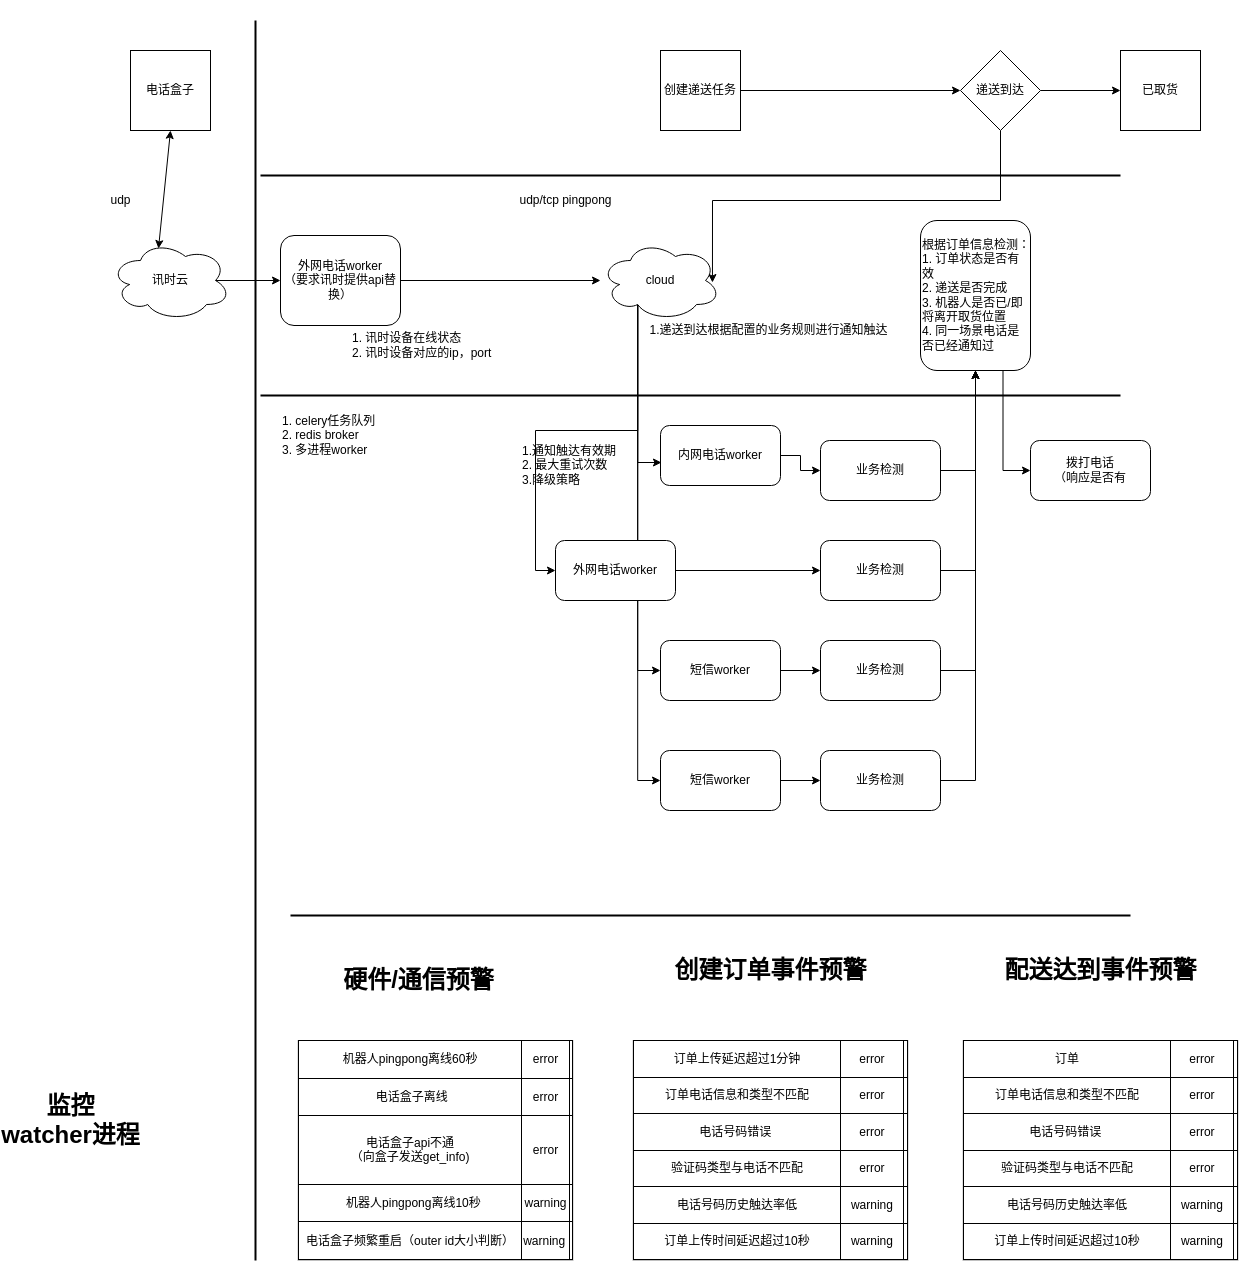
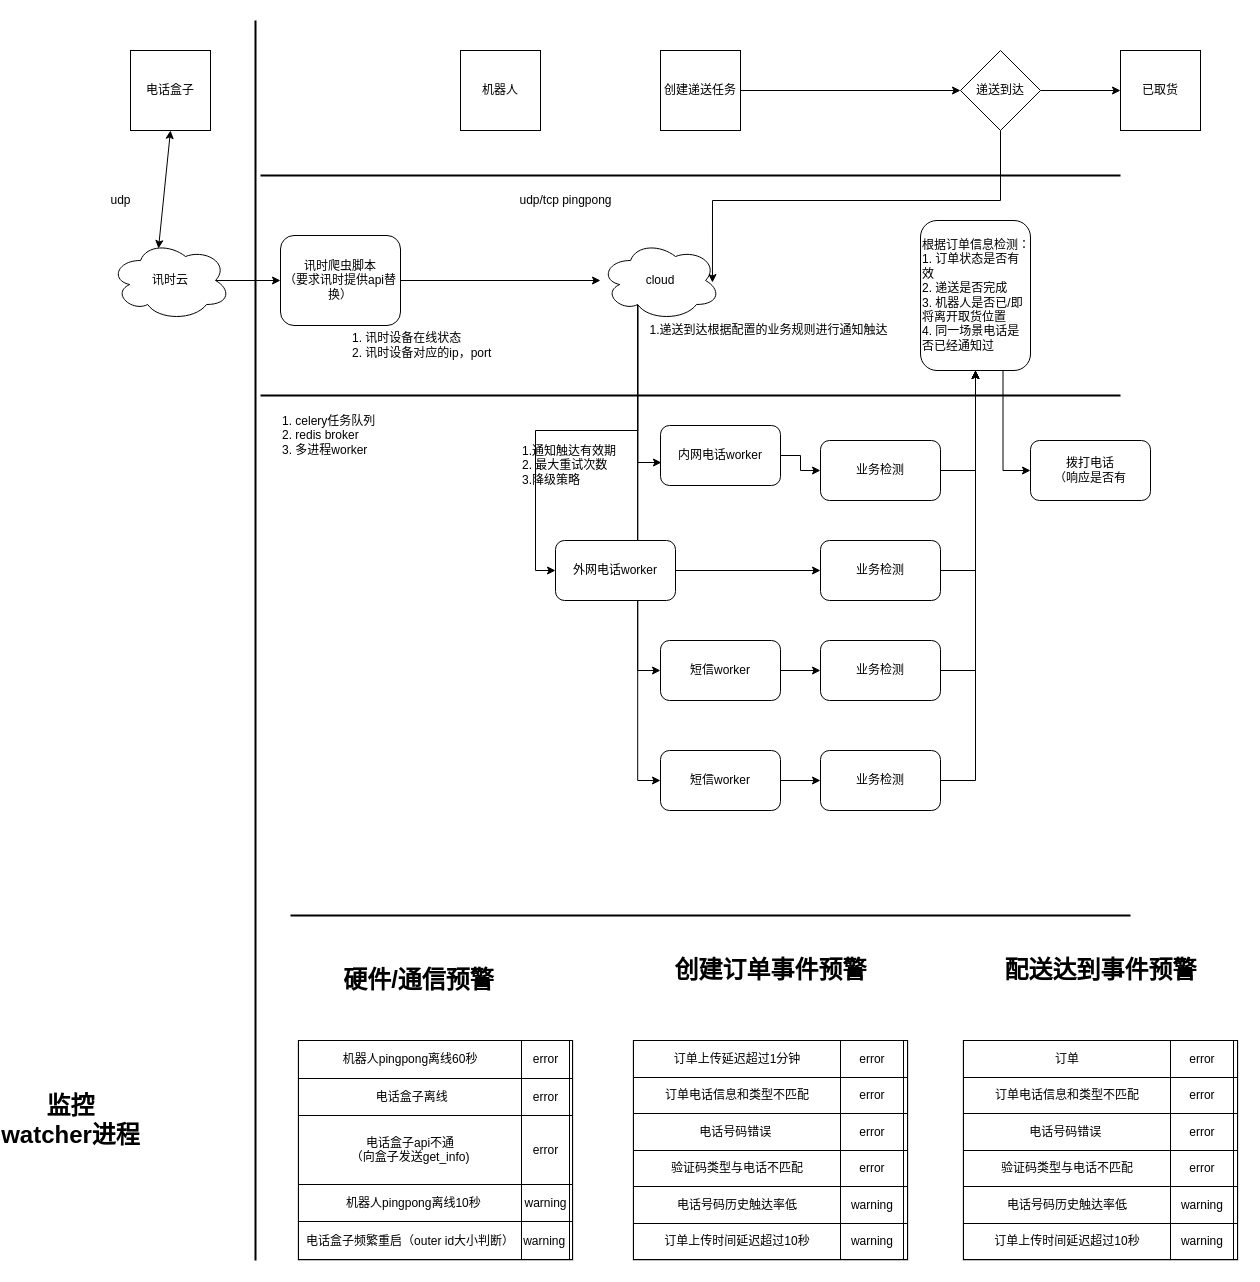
  <mxCell id="0" />
  <mxCell id="1" parent="0" />
  <mxCell id="2" value="监控&lt;br&gt;watcher进程&lt;br&gt;" style="text;strokeColor=none;fillColor=none;html=1;fontSize=24;fontStyle=1;verticalAlign=middle;align=center;" vertex="1" parent="1"><mxGeometry x="20" y="1100" width="100" height="40" as="geometry" /></mxCell>
+ <mxCell id="3" value="机器人" style="whiteSpace=wrap;html=1;aspect=fixed;" vertex="1" parent="1"><mxGeometry x="460" y="50" width="80" height="80" as="geometry" /></mxCell>
  <mxCell id="4" value="" style="edgeStyle=orthogonalEdgeStyle;rounded=0;orthogonalLoop=1;jettySize=auto;html=1;" edge="1" parent="1" source="5" target="8"><mxGeometry relative="1" as="geometry" /></mxCell>
  <mxCell id="5" value="创建递送任务" style="whiteSpace=wrap;html=1;aspect=fixed;" vertex="1" parent="1"><mxGeometry x="660" y="50" width="80" height="80" as="geometry" /></mxCell>
  <mxCell id="6" style="edgeStyle=orthogonalEdgeStyle;rounded=0;orthogonalLoop=1;jettySize=auto;html=1;exitX=0.5;exitY=1;exitDx=0;exitDy=0;entryX=0.933;entryY=0.525;entryDx=0;entryDy=0;entryPerimeter=0;" edge="1" parent="1" source="8" target="16"><mxGeometry relative="1" as="geometry"><Array as="points"><mxPoint x="1000" y="200" /><mxPoint x="712" y="200" /></Array></mxGeometry></mxCell>
  <mxCell id="7" value="" style="edgeStyle=orthogonalEdgeStyle;rounded=0;orthogonalLoop=1;jettySize=auto;html=1;" edge="1" parent="1" source="8" target="9"><mxGeometry relative="1" as="geometry" /></mxCell>
  <mxCell id="8" value="递送到达" style="rhombus;whiteSpace=wrap;html=1;aspect=fixed;" vertex="1" parent="1"><mxGeometry x="960" y="50" width="80" height="80" as="geometry" /></mxCell>
  <mxCell id="9" value="已取货" style="whiteSpace=wrap;html=1;aspect=fixed;" vertex="1" parent="1"><mxGeometry x="1120" y="50" width="80" height="80" as="geometry" /></mxCell>
  <mxCell id="10" value="电话盒子" style="whiteSpace=wrap;html=1;aspect=fixed;" vertex="1" parent="1"><mxGeometry x="130" y="50" width="80" height="80" as="geometry" /></mxCell>
  <mxCell id="11" value="" style="line;strokeWidth=2;html=1;" vertex="1" parent="1"><mxGeometry y="170" width="860" height="10" as="geometry" x="260" /></mxCell>
  <mxCell id="12" style="edgeStyle=orthogonalEdgeStyle;rounded=0;orthogonalLoop=1;jettySize=auto;html=1;exitX=0.31;exitY=0.8;exitDx=0;exitDy=0;exitPerimeter=0;entryX=0.008;entryY=0.617;entryDx=0;entryDy=0;entryPerimeter=0;" edge="1" parent="1" source="16" target="36"><mxGeometry relative="1" as="geometry" /></mxCell>
  <mxCell id="13" style="edgeStyle=orthogonalEdgeStyle;rounded=0;orthogonalLoop=1;jettySize=auto;html=1;exitX=0.31;exitY=0.8;exitDx=0;exitDy=0;exitPerimeter=0;entryX=0;entryY=0.5;entryDx=0;entryDy=0;" edge="1" parent="1" source="16" target="38"><mxGeometry relative="1" as="geometry" /></mxCell>
  <mxCell id="14" style="edgeStyle=orthogonalEdgeStyle;rounded=0;orthogonalLoop=1;jettySize=auto;html=1;exitX=0.31;exitY=0.8;exitDx=0;exitDy=0;exitPerimeter=0;entryX=0;entryY=0.5;entryDx=0;entryDy=0;" edge="1" parent="1" source="16" target="40"><mxGeometry relative="1" as="geometry" /></mxCell>
  <mxCell id="15" style="edgeStyle=orthogonalEdgeStyle;rounded=0;orthogonalLoop=1;jettySize=auto;html=1;exitX=0.31;exitY=0.8;exitDx=0;exitDy=0;exitPerimeter=0;entryX=0;entryY=0.5;entryDx=0;entryDy=0;" edge="1" parent="1" source="16" target="45"><mxGeometry relative="1" as="geometry" /></mxCell>
  <mxCell id="16" value="cloud" style="ellipse;shape=cloud;whiteSpace=wrap;html=1;" vertex="1" parent="1"><mxGeometry x="600" y="240" width="120" height="80" as="geometry" /></mxCell>
  <mxCell id="17" value="udp/tcp pingpong" style="text;html=1;align=center;verticalAlign=middle;resizable=0;points=[];autosize=1;" vertex="1" parent="1"><mxGeometry x="510" y="190" width="110" height="20" as="geometry" /></mxCell>
  <mxCell id="18" value="" style="line;strokeWidth=2;html=1;" vertex="1" parent="1"><mxGeometry y="390" width="860" height="10" as="geometry" x="260" /></mxCell>
  <mxCell id="19" value="&lt;table border=&quot;1&quot; width=&quot;100%&quot; style=&quot;width: 100% ; height: 100% ; border-collapse: collapse ; border: 1px solid rgb(0 , 0 , 0)&quot;&gt;&lt;tbody&gt;&lt;tr&gt;&lt;td style=&quot;text-align: center ; border-collapse: collapse&quot;&gt;机器人pingpong离线60秒&lt;/td&gt;&lt;td style=&quot;text-align: center&quot;&gt;error&lt;/td&gt;&lt;td style=&quot;text-align: center&quot;&gt;&lt;br&gt;&lt;/td&gt;&lt;/tr&gt;&lt;tr&gt;&lt;td style=&quot;text-align: center&quot;&gt;&amp;nbsp;电话盒子离线&lt;/td&gt;&lt;td style=&quot;text-align: center&quot;&gt;error&lt;/td&gt;&lt;td style=&quot;text-align: center&quot;&gt;&lt;br&gt;&lt;/td&gt;&lt;/tr&gt;&lt;tr&gt;&lt;td&gt;&lt;div style=&quot;text-align: center&quot;&gt;电话盒子api不通&lt;/div&gt;&lt;div style=&quot;text-align: center&quot;&gt;（向盒子发送get_info)&lt;/div&gt;&lt;/td&gt;&lt;td style=&quot;text-align: center&quot;&gt;error&lt;/td&gt;&lt;td style=&quot;text-align: center&quot;&gt;&lt;br&gt;&lt;/td&gt;&lt;/tr&gt;&lt;tr&gt;&lt;td style=&quot;text-align: center&quot;&gt;&amp;nbsp;&amp;nbsp;机器人pingpong离线10秒&lt;/td&gt;&lt;td style=&quot;text-align: center&quot;&gt;warning&lt;br&gt;&lt;/td&gt;&lt;td style=&quot;text-align: center&quot;&gt;&lt;br&gt;&lt;/td&gt;&lt;/tr&gt;&lt;tr&gt;&lt;td style=&quot;text-align: center&quot;&gt;电话盒子频繁重启（outer id大小判断）&lt;br&gt;&lt;/td&gt;&lt;td&gt;warning&lt;br&gt;&lt;/td&gt;&lt;td&gt;&lt;br&gt;&lt;/td&gt;&lt;/tr&gt;&lt;/tbody&gt;&lt;/table&gt;" style="text;html=1;strokeColor=#c0c0c0;fillColor=none;overflow=fill;rounded=0;shadow=0;comic=0;glass=0;" vertex="1" parent="1"><mxGeometry x="297.5" y="1040" width="275" height="220" as="geometry" /></mxCell>
  <mxCell id="20" style="edgeStyle=orthogonalEdgeStyle;rounded=0;orthogonalLoop=1;jettySize=auto;html=1;exitX=0.875;exitY=0.5;exitDx=0;exitDy=0;exitPerimeter=0;" edge="1" parent="1" source="21" target="26"><mxGeometry relative="1" as="geometry" /></mxCell>
  <mxCell id="21" value="讯时云" style="ellipse;shape=cloud;whiteSpace=wrap;html=1;rounded=0;shadow=0;glass=0;comic=0;" vertex="1" parent="1"><mxGeometry x="110" y="240" width="120" height="80" as="geometry" /></mxCell>
  <mxCell id="22" value="" style="endArrow=classic;startArrow=classic;html=1;entryX=0.5;entryY=1;entryDx=0;entryDy=0;exitX=0.4;exitY=0.1;exitDx=0;exitDy=0;exitPerimeter=0;" edge="1" parent="1" source="21" target="10"><mxGeometry width="50" height="50" relative="1" as="geometry"><mxPoint x="150" y="220" as="sourcePoint" /><mxPoint x="200" y="170" as="targetPoint" /></mxGeometry></mxCell>
  <mxCell id="23" value="udp" style="text;html=1;align=center;verticalAlign=middle;resizable=0;points=[];autosize=1;" vertex="1" parent="1"><mxGeometry x="100" y="190" width="40" height="20" as="geometry" /></mxCell>
  <mxCell id="24" value="" style="line;strokeWidth=2;html=1;rounded=0;shadow=0;glass=0;comic=0;" vertex="1" parent="1"><mxGeometry x="290" y="910" width="840" height="10" as="geometry" /></mxCell>
  <mxCell id="25" style="edgeStyle=orthogonalEdgeStyle;rounded=0;orthogonalLoop=1;jettySize=auto;html=1;exitX=1;exitY=0.5;exitDx=0;exitDy=0;" edge="1" parent="1" source="26" target="16"><mxGeometry relative="1" as="geometry" /></mxCell>
- <mxCell id="26" value="外网电话worker&lt;br&gt;（要求讯时提供api替换）" style="rounded=1;whiteSpace=wrap;html=1;shadow=0;glass=0;comic=0;" vertex="1" parent="1"><mxGeometry x="280" y="235" width="120" height="90" as="geometry" /></mxCell>
+ <mxCell id="26" value="讯时爬虫脚本&lt;br&gt;（要求讯时提供api替换）" style="rounded=1;whiteSpace=wrap;html=1;shadow=0;glass=0;comic=0;" vertex="1" parent="1"><mxGeometry x="280" y="235" width="120" height="90" as="geometry" /></mxCell>
  <mxCell id="27" value="1. 讯时设备在线状态&lt;br&gt;&lt;div style=&quot;&quot;&gt;2. 讯时设备对应的ip，port&lt;/div&gt;" style="text;html=1;align=left;verticalAlign=middle;resizable=0;points=[];autosize=1;" vertex="1" parent="1"><mxGeometry x="350" y="330" width="150" height="30" as="geometry" /></mxCell>
  <mxCell id="28" value="" style="line;strokeWidth=2;direction=south;html=1;rounded=0;shadow=0;glass=0;comic=0;align=left;" vertex="1" parent="1"><mxGeometry x="250" y="20" width="10" height="1240" as="geometry" /></mxCell>
  <mxCell id="29" value="&lt;table border=&quot;1&quot; width=&quot;100%&quot; style=&quot;width: 100% ; height: 100% ; border-collapse: collapse ; border: 1px solid rgb(0 , 0 , 0)&quot;&gt;&lt;tbody&gt;&lt;tr&gt;&lt;td&gt;订单上传延迟超过1分钟&lt;/td&gt;&lt;td&gt;error&lt;/td&gt;&lt;td&gt;&lt;br&gt;&lt;/td&gt;&lt;/tr&gt;&lt;tr&gt;&lt;td style=&quot;border-collapse: collapse&quot;&gt;订单电话信息和类型不匹配&lt;/td&gt;&lt;td&gt;error&lt;/td&gt;&lt;td&gt;&lt;br&gt;&lt;/td&gt;&lt;/tr&gt;&lt;tr&gt;&lt;td&gt;电话号码错误&amp;nbsp;&lt;/td&gt;&lt;td&gt;error&lt;/td&gt;&lt;td&gt;&lt;br&gt;&lt;/td&gt;&lt;/tr&gt;&lt;tr&gt;&lt;td&gt;&lt;div&gt;验证码类型与电话不匹配&lt;/div&gt;&lt;/td&gt;&lt;td&gt;error&lt;/td&gt;&lt;td&gt;&lt;br&gt;&lt;/td&gt;&lt;/tr&gt;&lt;tr&gt;&lt;td&gt;电话号码历史触达率低&lt;/td&gt;&lt;td&gt;warning&lt;br&gt;&lt;/td&gt;&lt;td&gt;&lt;br&gt;&lt;/td&gt;&lt;/tr&gt;&lt;tr&gt;&lt;td&gt;订单上传时间延迟超过10秒&lt;/td&gt;&lt;td&gt;warning&lt;br&gt;&lt;/td&gt;&lt;td&gt;&lt;br&gt;&lt;/td&gt;&lt;/tr&gt;&lt;/tbody&gt;&lt;/table&gt;" style="text;html=1;strokeColor=#c0c0c0;fillColor=none;overflow=fill;rounded=0;shadow=0;comic=0;glass=0;align=center;" vertex="1" parent="1"><mxGeometry x="632.5" y="1040" width="275" height="220" as="geometry" /></mxCell>
  <mxCell id="30" value="1.递送到达根据配置的业务规则进行通知触达&lt;br&gt;" style="text;html=1;align=center;verticalAlign=middle;resizable=0;points=[];autosize=1;" vertex="1" parent="1"><mxGeometry x="642.5" y="320" width="250" height="20" as="geometry" /></mxCell>
  <mxCell id="31" value="&lt;table border=&quot;1&quot; width=&quot;100%&quot; style=&quot;width: 100% ; height: 100% ; border-collapse: collapse ; border: 1px solid rgb(0 , 0 , 0)&quot;&gt;&lt;tbody&gt;&lt;tr&gt;&lt;td&gt;订单&lt;/td&gt;&lt;td&gt;error&lt;/td&gt;&lt;td&gt;&lt;br&gt;&lt;/td&gt;&lt;/tr&gt;&lt;tr&gt;&lt;td style=&quot;border-collapse: collapse&quot;&gt;订单电话信息和类型不匹配&lt;/td&gt;&lt;td&gt;error&lt;/td&gt;&lt;td&gt;&lt;br&gt;&lt;/td&gt;&lt;/tr&gt;&lt;tr&gt;&lt;td&gt;电话号码错误&amp;nbsp;&lt;/td&gt;&lt;td&gt;error&lt;/td&gt;&lt;td&gt;&lt;br&gt;&lt;/td&gt;&lt;/tr&gt;&lt;tr&gt;&lt;td&gt;&lt;div&gt;验证码类型与电话不匹配&lt;/div&gt;&lt;/td&gt;&lt;td&gt;error&lt;/td&gt;&lt;td&gt;&lt;br&gt;&lt;/td&gt;&lt;/tr&gt;&lt;tr&gt;&lt;td&gt;电话号码历史触达率低&lt;/td&gt;&lt;td&gt;warning&lt;br&gt;&lt;/td&gt;&lt;td&gt;&lt;br&gt;&lt;/td&gt;&lt;/tr&gt;&lt;tr&gt;&lt;td&gt;订单上传时间延迟超过10秒&lt;/td&gt;&lt;td&gt;warning&lt;br&gt;&lt;/td&gt;&lt;td&gt;&lt;br&gt;&lt;/td&gt;&lt;/tr&gt;&lt;/tbody&gt;&lt;/table&gt;" style="text;html=1;strokeColor=#c0c0c0;fillColor=none;overflow=fill;rounded=0;shadow=0;comic=0;glass=0;align=center;" vertex="1" parent="1"><mxGeometry x="962.5" y="1040" width="275" height="220" as="geometry" /></mxCell>
  <mxCell id="32" style="edgeStyle=orthogonalEdgeStyle;rounded=0;orthogonalLoop=1;jettySize=auto;html=1;exitX=0.75;exitY=1;exitDx=0;exitDy=0;entryX=0;entryY=0.5;entryDx=0;entryDy=0;" edge="1" parent="1" source="33" target="54"><mxGeometry relative="1" as="geometry" /></mxCell>
  <mxCell id="33" value="根据订单信息检测：&lt;br&gt;1. 订单状态是否有效&lt;br&gt;2. 递送是否完成&lt;br&gt;3. 机器人是否已/即将离开取货位置&lt;br&gt;4. 同一场景电话是否已经通知过" style="rounded=1;whiteSpace=wrap;html=1;shadow=0;glass=0;comic=0;align=left;" vertex="1" parent="1"><mxGeometry x="920" y="220" width="110" height="150" as="geometry" /></mxCell>
  <mxCell id="34" value="1. celery任务队列&lt;br&gt;&lt;div&gt;2. redis broker&lt;/div&gt;3. 多进程worker" style="text;html=1;align=left;verticalAlign=middle;resizable=0;points=[];autosize=1;" vertex="1" parent="1"><mxGeometry x="280" y="410" width="110" height="50" as="geometry" /></mxCell>
  <mxCell id="35" style="edgeStyle=orthogonalEdgeStyle;rounded=0;orthogonalLoop=1;jettySize=auto;html=1;exitX=1;exitY=0.5;exitDx=0;exitDy=0;" edge="1" parent="1" source="36" target="47"><mxGeometry relative="1" as="geometry" /></mxCell>
  <mxCell id="36" value="内网电话worker" style="rounded=1;whiteSpace=wrap;html=1;shadow=0;glass=0;comic=0;align=center;" vertex="1" parent="1"><mxGeometry x="660" y="425" width="120" height="60" as="geometry" /></mxCell>
  <mxCell id="37" style="edgeStyle=orthogonalEdgeStyle;rounded=0;orthogonalLoop=1;jettySize=auto;html=1;exitX=1;exitY=0.5;exitDx=0;exitDy=0;entryX=0;entryY=0.5;entryDx=0;entryDy=0;" edge="1" parent="1" source="38" target="49"><mxGeometry relative="1" as="geometry" /></mxCell>
  <mxCell id="38" value="外网电话worker" style="rounded=1;whiteSpace=wrap;html=1;shadow=0;glass=0;comic=0;align=center;" vertex="1" parent="1"><mxGeometry x="555" y="540" width="120" height="60" as="geometry" /></mxCell>
  <mxCell id="39" style="edgeStyle=orthogonalEdgeStyle;rounded=0;orthogonalLoop=1;jettySize=auto;html=1;exitX=1;exitY=0.5;exitDx=0;exitDy=0;entryX=0;entryY=0.5;entryDx=0;entryDy=0;" edge="1" parent="1" source="40" target="51"><mxGeometry relative="1" as="geometry" /></mxCell>
  <mxCell id="40" value="短信worker" style="rounded=1;whiteSpace=wrap;html=1;shadow=0;glass=0;comic=0;align=center;" vertex="1" parent="1"><mxGeometry x="660" y="640" width="120" height="60" as="geometry" /></mxCell>
  <mxCell id="41" value="硬件/通信预警" style="text;strokeColor=none;fillColor=none;html=1;fontSize=24;fontStyle=1;verticalAlign=middle;align=center;rounded=0;shadow=0;glass=0;comic=0;" vertex="1" parent="1"><mxGeometry x="367.5" y="960" width="100" height="40" as="geometry" /></mxCell>
  <mxCell id="42" value="创建订单事件预警" style="text;strokeColor=none;fillColor=none;html=1;fontSize=24;fontStyle=1;verticalAlign=middle;align=center;rounded=0;shadow=0;glass=0;comic=0;" vertex="1" parent="1"><mxGeometry x="720" y="950" width="100" height="40" as="geometry" /></mxCell>
  <mxCell id="43" value="配送达到事件预警" style="text;strokeColor=none;fillColor=none;html=1;fontSize=24;fontStyle=1;verticalAlign=middle;align=center;rounded=0;shadow=0;glass=0;comic=0;" vertex="1" parent="1"><mxGeometry x="1050" y="950" width="100" height="40" as="geometry" /></mxCell>
  <mxCell id="44" style="edgeStyle=orthogonalEdgeStyle;rounded=0;orthogonalLoop=1;jettySize=auto;html=1;exitX=1;exitY=0.5;exitDx=0;exitDy=0;entryX=0;entryY=0.5;entryDx=0;entryDy=0;" edge="1" parent="1" source="45" target="53"><mxGeometry relative="1" as="geometry" /></mxCell>
  <mxCell id="45" value="短信worker" style="rounded=1;whiteSpace=wrap;html=1;shadow=0;glass=0;comic=0;align=center;" vertex="1" parent="1"><mxGeometry x="660" y="750" width="120" height="60" as="geometry" /></mxCell>
  <mxCell id="46" style="edgeStyle=orthogonalEdgeStyle;rounded=0;orthogonalLoop=1;jettySize=auto;html=1;exitX=1;exitY=0.5;exitDx=0;exitDy=0;entryX=0.5;entryY=1;entryDx=0;entryDy=0;" edge="1" parent="1" source="47" target="33"><mxGeometry relative="1" as="geometry" /></mxCell>
  <mxCell id="47" value="业务检测" style="rounded=1;whiteSpace=wrap;html=1;shadow=0;glass=0;comic=0;align=center;" vertex="1" parent="1"><mxGeometry x="820" y="440" width="120" height="60" as="geometry" /></mxCell>
  <mxCell id="48" style="edgeStyle=orthogonalEdgeStyle;rounded=0;orthogonalLoop=1;jettySize=auto;html=1;exitX=1;exitY=0.5;exitDx=0;exitDy=0;entryX=0.5;entryY=1;entryDx=0;entryDy=0;" edge="1" parent="1" source="49" target="33"><mxGeometry relative="1" as="geometry" /></mxCell>
  <mxCell id="49" value="业务检测" style="rounded=1;whiteSpace=wrap;html=1;shadow=0;glass=0;comic=0;align=center;" vertex="1" parent="1"><mxGeometry x="820" y="540" width="120" height="60" as="geometry" /></mxCell>
  <mxCell id="50" style="edgeStyle=orthogonalEdgeStyle;rounded=0;orthogonalLoop=1;jettySize=auto;html=1;exitX=1;exitY=0.5;exitDx=0;exitDy=0;" edge="1" parent="1" source="51" target="33"><mxGeometry relative="1" as="geometry" /></mxCell>
  <mxCell id="51" value="业务检测" style="rounded=1;whiteSpace=wrap;html=1;shadow=0;glass=0;comic=0;align=center;" vertex="1" parent="1"><mxGeometry x="820" y="640" width="120" height="60" as="geometry" /></mxCell>
  <mxCell id="52" style="edgeStyle=orthogonalEdgeStyle;rounded=0;orthogonalLoop=1;jettySize=auto;html=1;exitX=1;exitY=0.5;exitDx=0;exitDy=0;" edge="1" parent="1" source="53" target="33"><mxGeometry relative="1" as="geometry" /></mxCell>
  <mxCell id="53" value="业务检测" style="rounded=1;whiteSpace=wrap;html=1;shadow=0;glass=0;comic=0;align=center;" vertex="1" parent="1"><mxGeometry x="820" y="750" width="120" height="60" as="geometry" /></mxCell>
  <mxCell id="54" value="拨打电话&lt;br&gt;（响应是否有" style="rounded=1;whiteSpace=wrap;html=1;shadow=0;glass=0;comic=0;align=center;" vertex="1" parent="1"><mxGeometry x="1030" y="440" width="120" height="60" as="geometry" /></mxCell>
  <mxCell id="55" value="1.通知触达有效期&lt;br&gt;2. 最大重试次数&lt;br&gt;&lt;div&gt;3.降级策略&lt;/div&gt;" style="text;html=1;align=left;verticalAlign=middle;resizable=0;points=[];autosize=1;" vertex="1" parent="1"><mxGeometry x="520" y="440" width="110" height="50" as="geometry" /></mxCell>
